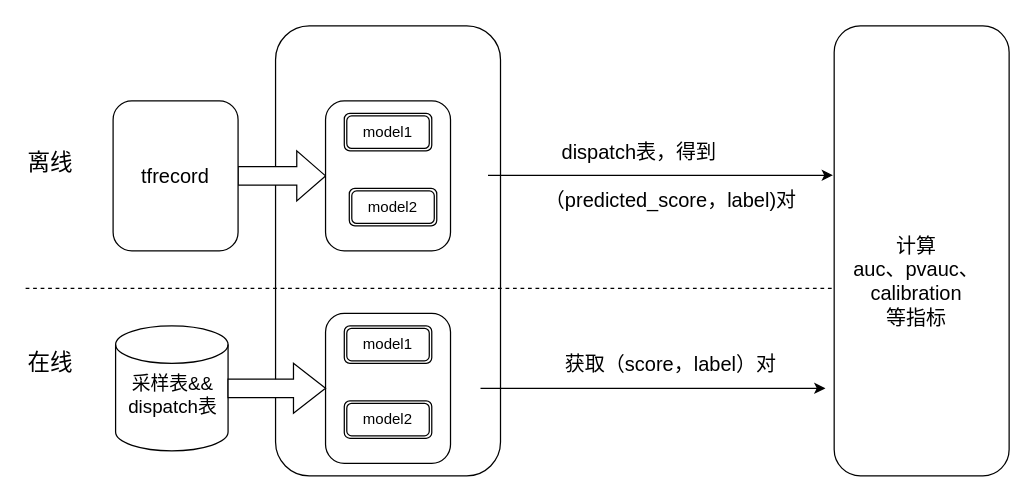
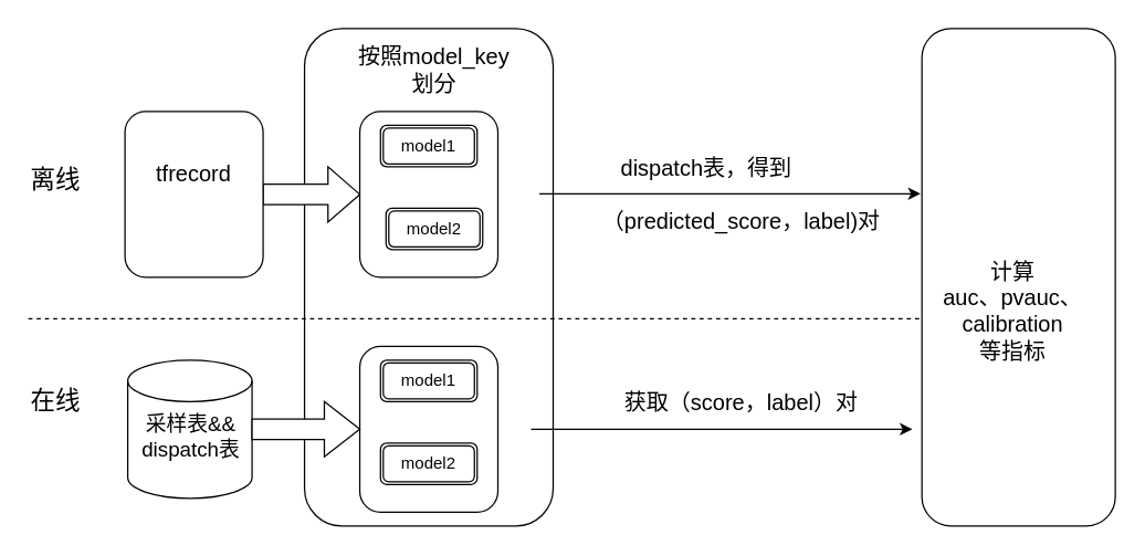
  <mxCell id="0" />
  <mxCell id="1" parent="0" />
  <mxCell id="2" value="" style="rounded=1;whiteSpace=wrap;html=1;" vertex="1" parent="1"><mxGeometry x="220" y="20" width="180" height="360" as="geometry" /></mxCell>
  <mxCell id="3" value="" style="rounded=1;whiteSpace=wrap;html=1;" vertex="1" parent="1"><mxGeometry x="260" y="250" width="100" height="120" as="geometry" /></mxCell>
  <mxCell id="4" value="" style="shape=singleArrow;whiteSpace=wrap;html=1;arrowWidth=0.367;arrowSize=0.329;" vertex="1" parent="1"><mxGeometry x="190" y="120" width="70" height="40" as="geometry" /></mxCell>
  <mxCell id="5" value="" style="rounded=1;whiteSpace=wrap;html=1;" vertex="1" parent="1"><mxGeometry x="260" y="80" width="100" height="120" as="geometry" /></mxCell>
  <mxCell id="6" value="" style="group" vertex="1" connectable="0" parent="1"><mxGeometry x="90" y="80" width="100" height="120" as="geometry" /></mxCell>
  <mxCell id="7" value="" style="rounded=1;whiteSpace=wrap;html=1;" vertex="1" parent="6"><mxGeometry width="100" height="120" as="geometry" /></mxCell>
- <mxCell id="8" value="&lt;font style=&quot;font-size: 16px&quot;&gt;tfrecord&lt;/font&gt;" style="text;html=1;strokeColor=none;fillColor=none;align=center;verticalAlign=middle;whiteSpace=wrap;rounded=0;" vertex="1" parent="6"><mxGeometry x="30" y="50" width="40" height="20" as="geometry" /></mxCell>
+ <mxCell id="8" value="&lt;font style=&quot;font-size: 16px&quot;&gt;tfrecord&lt;/font&gt;" style="text;html=1;strokeColor=none;fillColor=none;align=center;verticalAlign=middle;whiteSpace=wrap;rounded=0;" vertex="1" parent="6"><mxGeometry x="30" y="35" width="40" height="20" as="geometry" /></mxCell>
  <mxCell id="9" value="model1" style="shape=ext;double=1;rounded=1;whiteSpace=wrap;html=1;" vertex="1" parent="1"><mxGeometry x="275" y="90" width="70" height="30" as="geometry" /></mxCell>
  <mxCell id="10" value="model2" style="shape=ext;double=1;rounded=1;whiteSpace=wrap;html=1;" vertex="1" parent="1"><mxGeometry x="279" y="150" width="70" height="30" as="geometry" /></mxCell>
  <mxCell id="11" value="model1" style="shape=ext;double=1;rounded=1;whiteSpace=wrap;html=1;" vertex="1" parent="1"><mxGeometry x="275" y="260" width="70" height="30" as="geometry" /></mxCell>
  <mxCell id="12" value="&lt;font style=&quot;font-size: 18px&quot;&gt;&lt;font style=&quot;font-size: 18px&quot;&gt;离&lt;/font&gt;线&lt;/font&gt;" style="text;html=1;strokeColor=none;fillColor=none;align=center;verticalAlign=middle;whiteSpace=wrap;rounded=0;" vertex="1" parent="1"><mxGeometry x="20" y="120" width="40" height="20" as="geometry" /></mxCell>
  <mxCell id="13" value="&lt;span style=&quot;font-size: 18px&quot;&gt;在线&lt;/span&gt;" style="text;html=1;strokeColor=none;fillColor=none;align=center;verticalAlign=middle;whiteSpace=wrap;rounded=0;" vertex="1" parent="1"><mxGeometry y="280" width="40" height="20" as="geometry" x="20" /></mxCell>
  <mxCell id="14" value="" style="endArrow=none;dashed=1;html=1;rounded=0;edgeStyle=orthogonalEdgeStyle;" edge="1" parent="1"><mxGeometry width="50" height="50" relative="1" as="geometry"><mxPoint y="230" as="sourcePoint" x="20" /><mxPoint x="700" y="230" as="targetPoint" /></mxGeometry></mxCell>
  <mxCell id="15" value="" style="group" vertex="1" connectable="0" parent="1"><mxGeometry x="78" y="260" width="120" height="100" as="geometry" /></mxCell>
  <mxCell id="16" value="" style="shape=cylinder3;whiteSpace=wrap;html=1;boundedLbl=1;backgroundOutline=1;size=15;" vertex="1" parent="15"><mxGeometry x="14" width="90" height="100" as="geometry" /></mxCell>
  <mxCell id="17" value="&lt;font style=&quot;font-size: 15px&quot;&gt;采样表&amp;amp;&amp;amp;&lt;br&gt;dispatch表&lt;/font&gt;" style="text;html=1;strokeColor=none;fillColor=none;align=center;verticalAlign=middle;whiteSpace=wrap;rounded=0;" vertex="1" parent="15"><mxGeometry y="40" width="120" height="30" as="geometry" /></mxCell>
  <mxCell id="18" value="" style="shape=singleArrow;whiteSpace=wrap;html=1;arrowWidth=0.367;arrowSize=0.329;" vertex="1" parent="1"><mxGeometry x="182" y="290" width="78" height="40" as="geometry" /></mxCell>
+ <mxCell id="19" value="&lt;font style=&quot;font-size: 16px&quot;&gt;按照model_key划分&lt;/font&gt;" style="text;html=1;strokeColor=none;fillColor=none;align=center;verticalAlign=middle;whiteSpace=wrap;rounded=0;" vertex="1" parent="1"><mxGeometry x="254" y="40" width="120" height="20" as="geometry" /></mxCell>
  <mxCell id="20" value="model2" style="shape=ext;double=1;rounded=1;whiteSpace=wrap;html=1;" vertex="1" parent="1"><mxGeometry x="275" y="320" width="70" height="30" as="geometry" /></mxCell>
  <mxCell id="21" value="" style="endArrow=classic;html=1;rounded=0;edgeStyle=orthogonalEdgeStyle;strokeColor=#000000;" edge="1" parent="1"><mxGeometry width="50" height="50" relative="1" as="geometry"><mxPoint x="384" y="310" as="sourcePoint" /><mxPoint x="660" y="310" as="targetPoint" /></mxGeometry></mxCell>
  <mxCell id="22" value="&lt;span style=&quot;color: rgb(0 , 0 , 0) ; font-family: &amp;#34;helvetica&amp;#34; ; font-size: 16px ; font-style: normal ; font-weight: 400 ; letter-spacing: normal ; text-align: center ; text-indent: 0px ; text-transform: none ; word-spacing: 0px ; background-color: rgb(255 , 255 , 255) ; display: inline ; float: none&quot;&gt;获取（score，label）对&lt;/span&gt;" style="text;whiteSpace=wrap;html=1;" vertex="1" parent="1"><mxGeometry x="450" y="275" width="180" height="30" as="geometry" /></mxCell>
  <mxCell id="23" value="" style="endArrow=classic;html=1;rounded=0;edgeStyle=orthogonalEdgeStyle;strokeColor=#000000;" edge="1" parent="1"><mxGeometry width="50" height="50" relative="1" as="geometry"><mxPoint x="390" y="139.5" as="sourcePoint" /><mxPoint x="666" y="139.5" as="targetPoint" /></mxGeometry></mxCell>
  <mxCell id="24" value="&lt;span style=&quot;color: rgb(0 , 0 , 0) ; font-family: &amp;#34;helvetica&amp;#34; ; font-size: 16px ; font-style: normal ; font-weight: 400 ; letter-spacing: normal ; text-align: center ; text-indent: 0px ; text-transform: none ; word-spacing: 0px ; background-color: rgb(255 , 255 , 255) ; display: inline ; float: none&quot;&gt;&amp;nbsp; &amp;nbsp;dispatch表，得到&lt;br&gt;&lt;br&gt;（predicted_&lt;/span&gt;&lt;span style=&quot;font-family: &amp;#34;helvetica&amp;#34; ; font-size: 16px ; text-align: center ; background-color: rgb(255 , 255 , 255)&quot;&gt;score，label)对&lt;/span&gt;" style="text;whiteSpace=wrap;html=1;" vertex="1" parent="1"><mxGeometry x="434" y="105" width="220" height="30" as="geometry" /></mxCell>
  <mxCell id="25" value="" style="rounded=1;whiteSpace=wrap;html=1;" vertex="1" parent="1"><mxGeometry x="667" y="20" width="140" height="360" as="geometry" /></mxCell>
  <mxCell id="26" value="&lt;div style=&quot;text-align: center&quot;&gt;&lt;font face=&quot;helvetica&quot;&gt;&lt;span style=&quot;font-size: 16px ; background-color: rgb(255 , 255 , 255)&quot;&gt;计算&lt;/span&gt;&lt;/font&gt;&lt;/div&gt;&lt;div style=&quot;text-align: center&quot;&gt;&lt;font face=&quot;helvetica&quot;&gt;&lt;span style=&quot;font-size: 16px ; background-color: rgb(255 , 255 , 255)&quot;&gt;auc、pvauc、calibration&lt;/span&gt;&lt;/font&gt;&lt;/div&gt;&lt;div style=&quot;text-align: center&quot;&gt;&lt;font face=&quot;helvetica&quot;&gt;&lt;span style=&quot;font-size: 16px ; background-color: rgb(255 , 255 , 255)&quot;&gt;等指标&lt;/span&gt;&lt;/font&gt;&lt;/div&gt;" style="text;whiteSpace=wrap;html=1;" vertex="1" parent="1"><mxGeometry x="657" y="180" width="150" height="30" as="geometry" /></mxCell>
